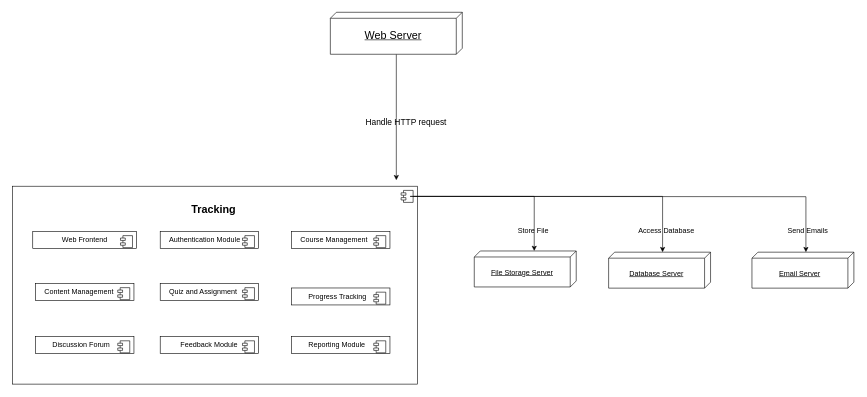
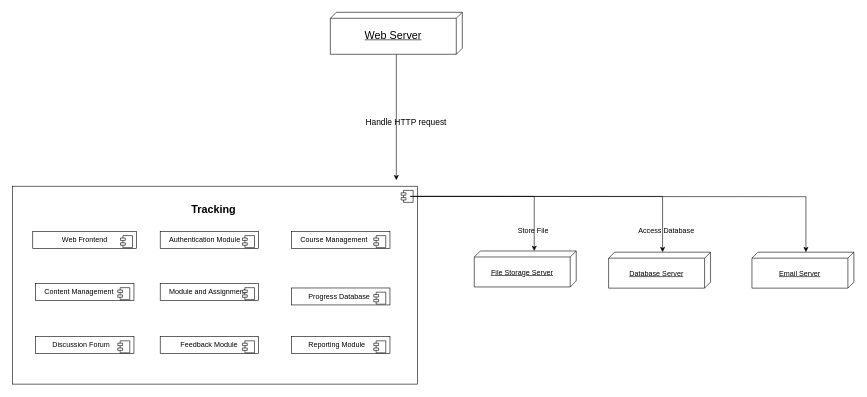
  <mxCell id="0" />
  <mxCell id="1" parent="0" />
  <mxCell id="2" style="edgeStyle=orthogonalEdgeStyle;rounded=0;orthogonalLoop=1;jettySize=auto;html=1;" parent="1" source="3" edge="1"><mxGeometry relative="1" as="geometry"><mxPoint x="660" y="300" as="targetPoint" /></mxGeometry></mxCell>
  <mxCell id="3" value="&lt;div style=&quot;text-align: justify;&quot;&gt;&lt;span style=&quot;background-color: initial;&quot;&gt;&lt;br&gt;&lt;font style=&quot;font-size: 18px;&quot;&gt;Web Server&lt;/font&gt;&lt;/span&gt;&lt;/div&gt;" style="verticalAlign=top;align=center;spacingTop=8;spacingLeft=2;spacingRight=12;shape=cube;size=10;direction=south;fontStyle=4;html=1;whiteSpace=wrap;" parent="1" vertex="1"><mxGeometry x="550" y="20" width="220" height="70" as="geometry" /></mxCell>
  <mxCell id="4" value="&lt;br&gt;Database Server" style="verticalAlign=top;align=center;spacingTop=8;spacingLeft=2;spacingRight=12;shape=cube;size=10;direction=south;fontStyle=4;html=1;whiteSpace=wrap;" parent="1" vertex="1"><mxGeometry x="1014" y="420" width="170" height="60" as="geometry" /></mxCell>
  <mxCell id="5" value="&lt;br&gt;Email Server" style="verticalAlign=top;align=center;spacingTop=8;spacingLeft=2;spacingRight=12;shape=cube;size=10;direction=south;fontStyle=4;html=1;whiteSpace=wrap;" parent="1" vertex="1"><mxGeometry x="1253" y="420" width="170" height="60" as="geometry" /></mxCell>
  <mxCell id="6" value="" style="group" parent="1" vertex="1" connectable="0"><mxGeometry x="20" y="310" width="675" height="330" as="geometry" /></mxCell>
  <mxCell id="7" value="" style="html=1;dropTarget=0;whiteSpace=wrap;" parent="6" vertex="1"><mxGeometry width="675" height="330" as="geometry" /></mxCell>
  <mxCell id="8" value="" style="shape=module;jettyWidth=8;jettyHeight=4;" parent="7" vertex="1"><mxGeometry x="1" width="20" height="20" relative="1" as="geometry"><mxPoint x="-27" y="7" as="offset" /></mxGeometry></mxCell>
  <mxCell id="9" value="Web Frontend" style="html=1;dropTarget=0;whiteSpace=wrap;" parent="6" vertex="1"><mxGeometry x="33.75" y="75.429" width="173.311" height="28.286" as="geometry" /></mxCell>
  <mxCell id="10" value="" style="shape=module;jettyWidth=8;jettyHeight=4;" parent="9" vertex="1"><mxGeometry x="1" width="20" height="20" relative="1" as="geometry"><mxPoint x="-27" y="7" as="offset" /></mxGeometry></mxCell>
  <mxCell id="11" value="Authentication Module&lt;span style=&quot;white-space: pre;&quot;&gt;&#09;&lt;/span&gt;" style="html=1;dropTarget=0;whiteSpace=wrap;" parent="6" vertex="1"><mxGeometry x="246.284" y="75.429" width="164.189" height="28.286" as="geometry" /></mxCell>
  <mxCell id="12" value="" style="shape=module;jettyWidth=8;jettyHeight=4;" parent="11" vertex="1"><mxGeometry x="1" width="20" height="20" relative="1" as="geometry"><mxPoint x="-27" y="7" as="offset" /></mxGeometry></mxCell>
  <mxCell id="13" value="Course Management&lt;span style=&quot;white-space: pre;&quot;&gt;&#09;&lt;/span&gt;" style="html=1;dropTarget=0;whiteSpace=wrap;" parent="6" vertex="1"><mxGeometry x="465.203" y="75.429" width="164.189" height="28.286" as="geometry" /></mxCell>
  <mxCell id="14" value="" style="shape=module;jettyWidth=8;jettyHeight=4;" parent="13" vertex="1"><mxGeometry x="1" width="20" height="20" relative="1" as="geometry"><mxPoint x="-27" y="7" as="offset" /></mxGeometry></mxCell>
  <mxCell id="15" value="Reporting Module&lt;span style=&quot;white-space: pre;&quot;&gt;&#09;&lt;/span&gt;" style="html=1;dropTarget=0;whiteSpace=wrap;" parent="6" vertex="1"><mxGeometry x="465.203" y="250.8" width="164.189" height="28.286" as="geometry" /></mxCell>
  <mxCell id="16" value="" style="shape=module;jettyWidth=8;jettyHeight=4;" parent="15" vertex="1"><mxGeometry x="1" width="20" height="20" relative="1" as="geometry"><mxPoint x="-27" y="7" as="offset" /></mxGeometry></mxCell>
  <mxCell id="17" value="Feedback Module" style="html=1;dropTarget=0;whiteSpace=wrap;" parent="6" vertex="1"><mxGeometry x="246.284" y="250.8" width="164.189" height="28.286" as="geometry" /></mxCell>
  <mxCell id="18" value="" style="shape=module;jettyWidth=8;jettyHeight=4;" parent="17" vertex="1"><mxGeometry x="1" width="20" height="20" relative="1" as="geometry"><mxPoint x="-27" y="7" as="offset" /></mxGeometry></mxCell>
  <mxCell id="19" value="Discussion Forum&lt;span style=&quot;white-space: pre;&quot;&gt;&#09;&lt;/span&gt;" style="html=1;dropTarget=0;whiteSpace=wrap;" parent="6" vertex="1"><mxGeometry x="38.311" y="250.8" width="164.189" height="28.286" as="geometry" /></mxCell>
  <mxCell id="20" value="" style="shape=module;jettyWidth=8;jettyHeight=4;" parent="19" vertex="1"><mxGeometry x="1" width="20" height="20" relative="1" as="geometry"><mxPoint x="-27" y="7" as="offset" /></mxGeometry></mxCell>
- <mxCell id="21" value="Progress Tracking&lt;span style=&quot;white-space: pre;&quot;&gt;&#09;&lt;/span&gt;" style="html=1;dropTarget=0;whiteSpace=wrap;" parent="6" vertex="1"><mxGeometry x="465.203" y="169.714" width="164.189" height="28.286" as="geometry" /></mxCell>
+ <mxCell id="21" value="Progress Database&lt;span style=&quot;white-space: pre;&quot;&gt;&#09;&lt;/span&gt;" style="html=1;dropTarget=0;whiteSpace=wrap;" parent="6" vertex="1"><mxGeometry x="465.203" y="169.714" width="164.189" height="28.286" as="geometry" /></mxCell>
  <mxCell id="22" value="" style="shape=module;jettyWidth=8;jettyHeight=4;" parent="21" vertex="1"><mxGeometry x="1" width="20" height="20" relative="1" as="geometry"><mxPoint x="-27" y="7" as="offset" /></mxGeometry></mxCell>
- <mxCell id="23" value="Quiz and Assignment&lt;span style=&quot;white-space: pre;&quot;&gt;&#09;&lt;/span&gt;" style="html=1;dropTarget=0;whiteSpace=wrap;" parent="6" vertex="1"><mxGeometry x="246.284" y="162.171" width="164.189" height="28.286" as="geometry" /></mxCell>
+ <mxCell id="23" value="Module and Assignment&lt;span style=&quot;white-space: pre;&quot;&gt;&#09;&lt;/span&gt;" style="html=1;dropTarget=0;whiteSpace=wrap;" parent="6" vertex="1"><mxGeometry x="246.284" y="162.171" width="164.189" height="28.286" as="geometry" /></mxCell>
  <mxCell id="24" value="" style="shape=module;jettyWidth=8;jettyHeight=4;" parent="23" vertex="1"><mxGeometry x="1" width="20" height="20" relative="1" as="geometry"><mxPoint x="-27" y="7" as="offset" /></mxGeometry></mxCell>
  <mxCell id="25" value="Content Management&lt;span style=&quot;white-space: pre;&quot;&gt;&#09;&lt;/span&gt;" style="html=1;dropTarget=0;whiteSpace=wrap;" parent="6" vertex="1"><mxGeometry x="38.311" y="162.171" width="164.189" height="28.286" as="geometry" /></mxCell>
  <mxCell id="26" value="" style="shape=module;jettyWidth=8;jettyHeight=4;" parent="25" vertex="1"><mxGeometry x="1" width="20" height="20" relative="1" as="geometry"><mxPoint x="-27" y="7" as="offset" /></mxGeometry></mxCell>
  <mxCell id="27" value="&lt;font style=&quot;font-size: 18px;&quot;&gt;&lt;b style=&quot;&quot;&gt;Tracking&lt;/b&gt;&lt;/font&gt;" style="text;html=1;align=center;verticalAlign=middle;resizable=0;points=[];autosize=1;strokeColor=none;fillColor=none;" parent="6" vertex="1"><mxGeometry x="270.405" y="18.857" width="130" height="40" as="geometry" /></mxCell>
  <mxCell id="28" style="edgeStyle=orthogonalEdgeStyle;rounded=0;orthogonalLoop=1;jettySize=auto;html=1;exitX=1;exitY=0.5;exitDx=0;exitDy=0;entryX=0;entryY=0.412;entryDx=0;entryDy=0;entryPerimeter=0;" parent="1" target="34" edge="1"><mxGeometry relative="1" as="geometry"><mxPoint x="683" y="327" as="sourcePoint" /><mxPoint x="965.067" y="420" as="targetPoint" /><Array as="points"><mxPoint x="890" y="327" /></Array></mxGeometry></mxCell>
  <mxCell id="29" style="edgeStyle=orthogonalEdgeStyle;rounded=0;orthogonalLoop=1;jettySize=auto;html=1;exitX=1;exitY=0.5;exitDx=0;exitDy=0;entryX=0;entryY=0;entryDx=0;entryDy=80;entryPerimeter=0;" parent="1" source="8" target="4" edge="1"><mxGeometry relative="1" as="geometry" /></mxCell>
  <mxCell id="30" value="Store File" style="text;html=1;align=center;verticalAlign=middle;resizable=0;points=[];autosize=1;strokeColor=none;fillColor=none;" parent="1" vertex="1"><mxGeometry x="848" y="368.86" width="80" height="30" as="geometry" /></mxCell>
  <mxCell id="31" value="&lt;font style=&quot;font-size: 14px;&quot;&gt;Handle HTTP request&lt;/font&gt;" style="text;html=1;align=center;verticalAlign=middle;resizable=0;points=[];autosize=1;strokeColor=none;fillColor=none;" parent="1" vertex="1"><mxGeometry x="596" y="188" width="160" height="30" as="geometry" /></mxCell>
  <mxCell id="32" value="" style="edgeStyle=orthogonalEdgeStyle;rounded=0;orthogonalLoop=1;jettySize=auto;html=1;exitX=1;exitY=0.5;exitDx=0;exitDy=0;entryX=0;entryY=0;entryDx=0;entryDy=80;entryPerimeter=0;" parent="1" target="5" edge="1"><mxGeometry relative="1" as="geometry"><mxPoint x="683" y="327" as="sourcePoint" /><mxPoint x="1340" y="420" as="targetPoint" /><Array as="points" /></mxGeometry></mxCell>
- <mxCell id="33" value="Send Emails" style="text;html=1;align=center;verticalAlign=middle;resizable=0;points=[];autosize=1;strokeColor=none;fillColor=none;" parent="1" vertex="1"><mxGeometry x="1301" y="368.86" width="90" height="30" as="geometry" /></mxCell>
  <mxCell id="34" value="&lt;br&gt;File Storage Server" style="verticalAlign=top;align=center;spacingTop=8;spacingLeft=2;spacingRight=12;shape=cube;size=10;direction=south;fontStyle=4;html=1;whiteSpace=wrap;" parent="1" vertex="1"><mxGeometry x="790" y="418" width="170" height="60" as="geometry" /></mxCell>
  <mxCell id="35" value="Access Database" style="text;html=1;align=center;verticalAlign=middle;resizable=0;points=[];autosize=1;strokeColor=none;fillColor=none;" parent="1" vertex="1"><mxGeometry x="1050" y="368.86" width="120" height="30" as="geometry" /></mxCell>
